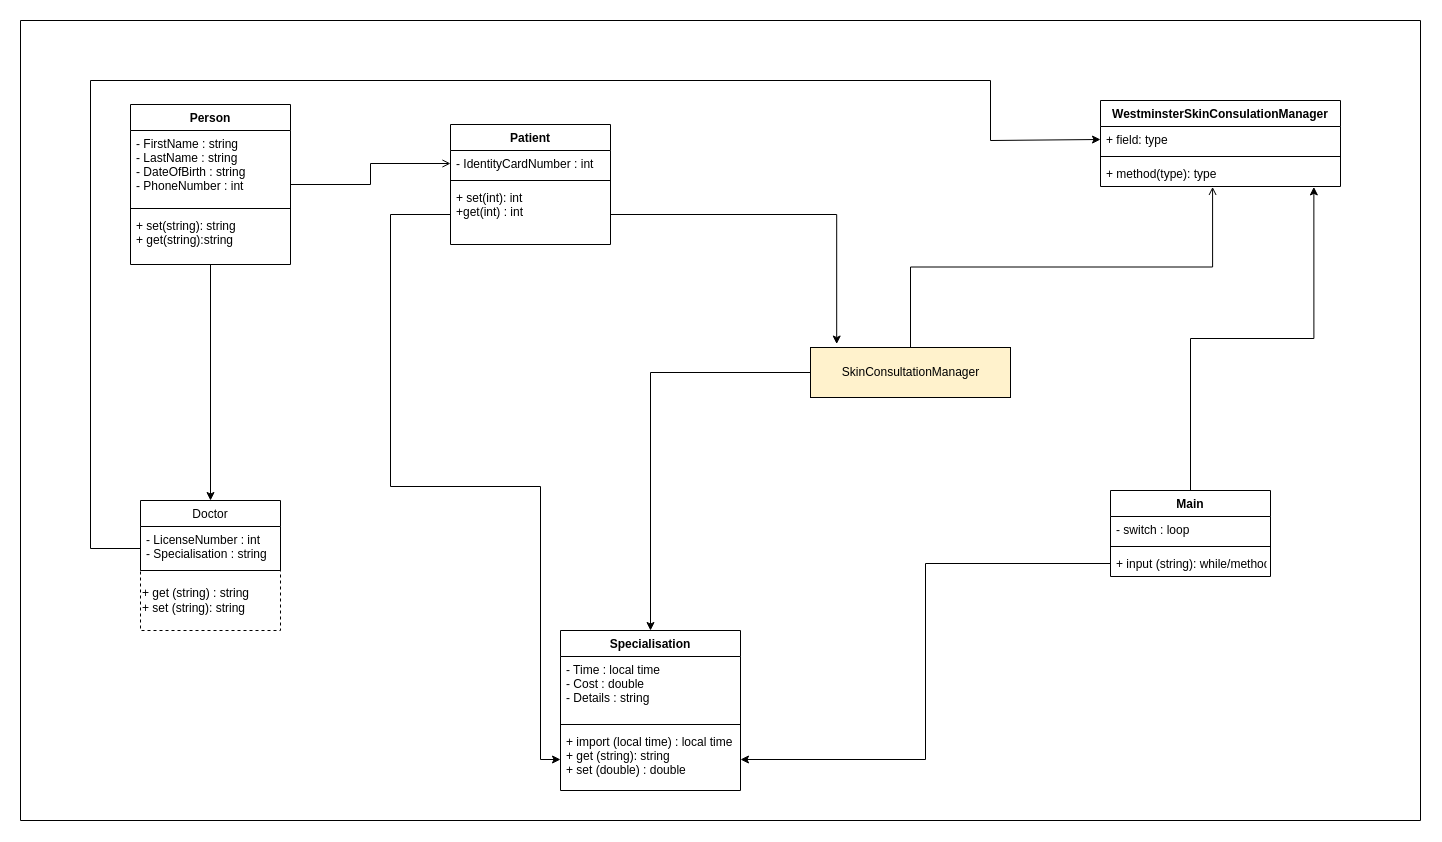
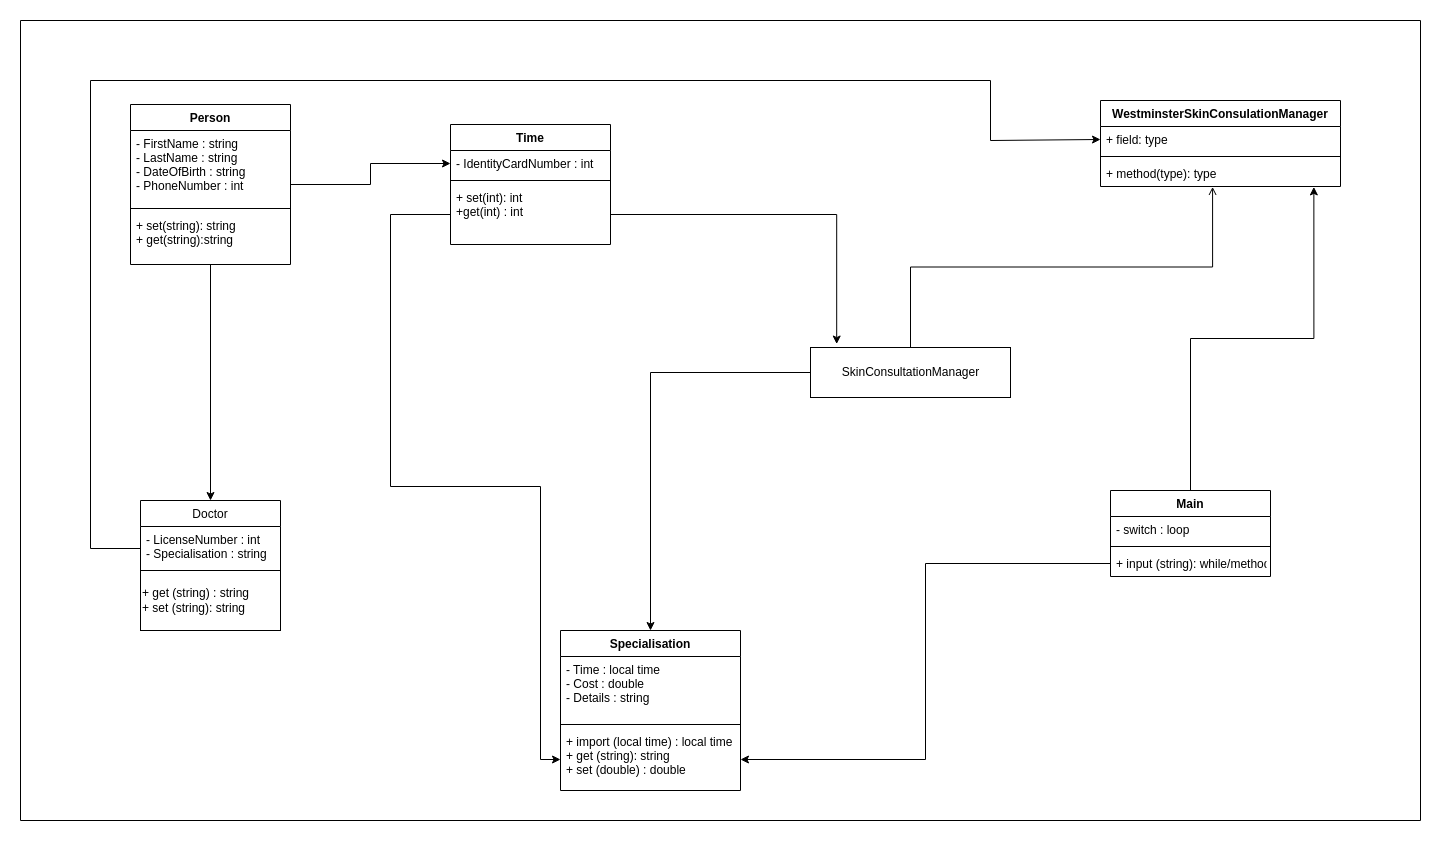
  <mxCell id="0" />
  <mxCell id="1" parent="0" />
- <mxCell id="2" value="Patient" style="swimlane;fontStyle=1;align=center;verticalAlign=top;childLayout=stackLayout;horizontal=1;startSize=26;horizontalStack=0;resizeParent=1;resizeParentMax=0;resizeLast=0;collapsible=1;marginBottom=0;" vertex="1" parent="1"><mxGeometry x="450" y="124" width="160" height="120" as="geometry" /></mxCell>
+ <mxCell id="2" value="Time" style="swimlane;fontStyle=1;align=center;verticalAlign=top;childLayout=stackLayout;horizontal=1;startSize=26;horizontalStack=0;resizeParent=1;resizeParentMax=0;resizeLast=0;collapsible=1;marginBottom=0;" vertex="1" parent="1"><mxGeometry x="450" y="124" width="160" height="120" as="geometry" /></mxCell>
  <mxCell id="3" value="- IdentityCardNumber : int" style="text;strokeColor=none;fillColor=none;align=left;verticalAlign=top;spacingLeft=4;spacingRight=4;overflow=hidden;rotatable=0;points=[[0,0.5],[1,0.5]];portConstraint=eastwest;" vertex="1" parent="2"><mxGeometry y="26" width="160" height="26" as="geometry" /></mxCell>
  <mxCell id="4" value="" style="line;strokeWidth=1;fillColor=none;align=left;verticalAlign=middle;spacingTop=-1;spacingLeft=3;spacingRight=3;rotatable=0;labelPosition=right;points=[];portConstraint=eastwest;strokeColor=inherit;" vertex="1" parent="2"><mxGeometry y="52" width="160" height="8" as="geometry" /></mxCell>
  <mxCell id="5" value="+ set(int): int&#10;+get(int) : int" style="text;strokeColor=none;fillColor=none;align=left;verticalAlign=top;spacingLeft=4;spacingRight=4;overflow=hidden;rotatable=0;points=[[0,0.5],[1,0.5]];portConstraint=eastwest;" vertex="1" parent="2"><mxGeometry y="60" width="160" height="60" as="geometry" /></mxCell>
  <mxCell id="6" value="Doctor" style="swimlane;fontStyle=0;childLayout=stackLayout;horizontal=1;startSize=26;fillColor=none;horizontalStack=0;resizeParent=1;resizeParentMax=0;resizeLast=0;collapsible=1;marginBottom=0;" vertex="1" parent="1"><mxGeometry x="140" y="500" width="140" height="70" as="geometry" /></mxCell>
  <mxCell id="7" value="- LicenseNumber : int&#10;- Specialisation : string" style="text;strokeColor=none;fillColor=none;align=left;verticalAlign=top;spacingLeft=4;spacingRight=4;overflow=hidden;rotatable=0;points=[[0,0.5],[1,0.5]];portConstraint=eastwest;" vertex="1" parent="6"><mxGeometry y="26" width="140" height="44" as="geometry" /></mxCell>
  <mxCell id="8" style="edgeStyle=orthogonalEdgeStyle;rounded=0;orthogonalLoop=1;jettySize=auto;html=1;entryX=0.5;entryY=0;entryDx=0;entryDy=0;" edge="1" parent="1" source="10" target="6"><mxGeometry relative="1" as="geometry" /></mxCell>
- <mxCell id="9" style="edgeStyle=orthogonalEdgeStyle;rounded=0;orthogonalLoop=1;jettySize=auto;html=1;entryX=0;entryY=0.5;entryDx=0;entryDy=0;endArrow=open;" edge="1" parent="1" source="10" target="3"><mxGeometry relative="1" as="geometry" /></mxCell>
+ <mxCell id="9" style="edgeStyle=orthogonalEdgeStyle;rounded=0;orthogonalLoop=1;jettySize=auto;html=1;entryX=0;entryY=0.5;entryDx=0;entryDy=0;" edge="1" parent="1" source="10" target="3"><mxGeometry relative="1" as="geometry" /></mxCell>
  <mxCell id="10" value="Person" style="swimlane;fontStyle=1;align=center;verticalAlign=top;childLayout=stackLayout;horizontal=1;startSize=26;horizontalStack=0;resizeParent=1;resizeParentMax=0;resizeLast=0;collapsible=1;marginBottom=0;" vertex="1" parent="1"><mxGeometry x="130" y="104" width="160" height="160" as="geometry" /></mxCell>
  <mxCell id="11" value="- FirstName : string&#10;- LastName : string&#10;- DateOfBirth : string&#10;- PhoneNumber : int" style="text;strokeColor=none;fillColor=none;align=left;verticalAlign=top;spacingLeft=4;spacingRight=4;overflow=hidden;rotatable=0;points=[[0,0.5],[1,0.5]];portConstraint=eastwest;" vertex="1" parent="10"><mxGeometry y="26" width="160" height="74" as="geometry" /></mxCell>
  <mxCell id="12" value="" style="line;strokeWidth=1;fillColor=none;align=left;verticalAlign=middle;spacingTop=-1;spacingLeft=3;spacingRight=3;rotatable=0;labelPosition=right;points=[];portConstraint=eastwest;strokeColor=inherit;" vertex="1" parent="10"><mxGeometry y="100" width="160" height="8" as="geometry" /></mxCell>
  <mxCell id="13" value="+ set(string): string&#10;+ get(string):string" style="text;strokeColor=none;fillColor=none;align=left;verticalAlign=top;spacingLeft=4;spacingRight=4;overflow=hidden;rotatable=0;points=[[0,0.5],[1,0.5]];portConstraint=eastwest;" vertex="1" parent="10"><mxGeometry y="108" width="160" height="52" as="geometry" /></mxCell>
  <mxCell id="14" style="edgeStyle=orthogonalEdgeStyle;rounded=0;orthogonalLoop=1;jettySize=auto;html=1;entryX=0.467;entryY=1.016;entryDx=0;entryDy=0;entryPerimeter=0;endArrow=open;" edge="1" parent="1" source="16" target="29"><mxGeometry relative="1" as="geometry" /></mxCell>
  <mxCell id="15" style="edgeStyle=orthogonalEdgeStyle;rounded=0;orthogonalLoop=1;jettySize=auto;html=1;" edge="1" parent="1" source="16" target="17"><mxGeometry relative="1" as="geometry" /></mxCell>
- <mxCell id="16" value="SkinConsultationManager" style="html=1;fillColor=#fff2cc;" vertex="1" parent="1"><mxGeometry x="810" y="347" width="200" height="50" as="geometry" /></mxCell>
+ <mxCell id="16" value="SkinConsultationManager" style="html=1;" vertex="1" parent="1"><mxGeometry x="810" y="347" width="200" height="50" as="geometry" /></mxCell>
  <mxCell id="17" value="Specialisation" style="swimlane;fontStyle=1;align=center;verticalAlign=top;childLayout=stackLayout;horizontal=1;startSize=26;horizontalStack=0;resizeParent=1;resizeParentMax=0;resizeLast=0;collapsible=1;marginBottom=0;" vertex="1" parent="1"><mxGeometry x="560" y="630" width="180" height="160" as="geometry"><mxRectangle x="600" y="507" width="110" height="30" as="alternateBounds" /></mxGeometry></mxCell>
  <mxCell id="18" value="- Time : local time&#10;- Cost : double&#10;- Details : string&#10;" style="text;strokeColor=none;fillColor=none;align=left;verticalAlign=top;spacingLeft=4;spacingRight=4;overflow=hidden;rotatable=0;points=[[0,0.5],[1,0.5]];portConstraint=eastwest;" vertex="1" parent="17"><mxGeometry y="26" width="180" height="64" as="geometry" /></mxCell>
  <mxCell id="19" value="" style="line;strokeWidth=1;fillColor=none;align=left;verticalAlign=middle;spacingTop=-1;spacingLeft=3;spacingRight=3;rotatable=0;labelPosition=right;points=[];portConstraint=eastwest;strokeColor=inherit;" vertex="1" parent="17"><mxGeometry y="90" width="180" height="8" as="geometry" /></mxCell>
  <mxCell id="20" value="+ import (local time) : local time&#10;+ get (string): string&#10;+ set (double) : double" style="text;strokeColor=none;fillColor=none;align=left;verticalAlign=top;spacingLeft=4;spacingRight=4;overflow=hidden;rotatable=0;points=[[0,0.5],[1,0.5]];portConstraint=eastwest;" vertex="1" parent="17"><mxGeometry y="98" width="180" height="62" as="geometry" /></mxCell>
  <mxCell id="21" style="edgeStyle=orthogonalEdgeStyle;rounded=0;orthogonalLoop=1;jettySize=auto;html=1;entryX=0.889;entryY=1.016;entryDx=0;entryDy=0;entryPerimeter=0;" edge="1" parent="1" source="22" target="29"><mxGeometry relative="1" as="geometry" /></mxCell>
  <mxCell id="22" value="Main" style="swimlane;fontStyle=1;align=center;verticalAlign=top;childLayout=stackLayout;horizontal=1;startSize=26;horizontalStack=0;resizeParent=1;resizeParentMax=0;resizeLast=0;collapsible=1;marginBottom=0;" vertex="1" parent="1"><mxGeometry x="1110" y="490" width="160" height="86" as="geometry" /></mxCell>
  <mxCell id="23" value="- switch : loop" style="text;strokeColor=none;fillColor=none;align=left;verticalAlign=top;spacingLeft=4;spacingRight=4;overflow=hidden;rotatable=0;points=[[0,0.5],[1,0.5]];portConstraint=eastwest;" vertex="1" parent="22"><mxGeometry y="26" width="160" height="26" as="geometry" /></mxCell>
  <mxCell id="24" value="" style="line;strokeWidth=1;fillColor=none;align=left;verticalAlign=middle;spacingTop=-1;spacingLeft=3;spacingRight=3;rotatable=0;labelPosition=right;points=[];portConstraint=eastwest;strokeColor=inherit;" vertex="1" parent="22"><mxGeometry y="52" width="160" height="8" as="geometry" /></mxCell>
  <mxCell id="25" value="+ input (string): while/method" style="text;strokeColor=none;fillColor=none;align=left;verticalAlign=top;spacingLeft=4;spacingRight=4;overflow=hidden;rotatable=0;points=[[0,0.5],[1,0.5]];portConstraint=eastwest;" vertex="1" parent="22"><mxGeometry y="60" width="160" height="26" as="geometry" /></mxCell>
  <mxCell id="26" value="WestminsterSkinConsulationManager" style="swimlane;fontStyle=1;align=center;verticalAlign=top;childLayout=stackLayout;horizontal=1;startSize=26;horizontalStack=0;resizeParent=1;resizeParentMax=0;resizeLast=0;collapsible=1;marginBottom=0;" vertex="1" parent="1"><mxGeometry x="1100" y="100" width="240" height="86" as="geometry" /></mxCell>
  <mxCell id="27" value="+ field: type" style="text;strokeColor=none;fillColor=none;align=left;verticalAlign=top;spacingLeft=4;spacingRight=4;overflow=hidden;rotatable=0;points=[[0,0.5],[1,0.5]];portConstraint=eastwest;" vertex="1" parent="26"><mxGeometry y="26" width="240" height="26" as="geometry" /></mxCell>
  <mxCell id="28" value="" style="line;strokeWidth=1;fillColor=none;align=left;verticalAlign=middle;spacingTop=-1;spacingLeft=3;spacingRight=3;rotatable=0;labelPosition=right;points=[];portConstraint=eastwest;strokeColor=inherit;" vertex="1" parent="26"><mxGeometry y="52" width="240" height="8" as="geometry" /></mxCell>
  <mxCell id="29" value="+ method(type): type" style="text;strokeColor=none;fillColor=none;align=left;verticalAlign=top;spacingLeft=4;spacingRight=4;overflow=hidden;rotatable=0;points=[[0,0.5],[1,0.5]];portConstraint=eastwest;" vertex="1" parent="26"><mxGeometry y="60" width="240" height="26" as="geometry" /></mxCell>
- <mxCell id="30" value="+ get (string) : string&lt;br&gt;+ set (string): string" style="html=1;labelBorderColor=none;fillColor=none;align=left;dashed=1;" vertex="1" parent="1"><mxGeometry x="140" y="570" width="140" height="60" as="geometry" /></mxCell>
+ <mxCell id="30" value="+ get (string) : string&lt;br&gt;+ set (string): string" style="html=1;labelBorderColor=none;fillColor=none;align=left;" vertex="1" parent="1"><mxGeometry x="140" y="570" width="140" height="60" as="geometry" /></mxCell>
  <mxCell id="31" style="edgeStyle=orthogonalEdgeStyle;rounded=0;orthogonalLoop=1;jettySize=auto;html=1;entryX=1;entryY=0.5;entryDx=0;entryDy=0;" edge="1" parent="1" source="25" target="20"><mxGeometry relative="1" as="geometry" /></mxCell>
  <mxCell id="32" style="edgeStyle=orthogonalEdgeStyle;rounded=0;orthogonalLoop=1;jettySize=auto;html=1;entryX=0.131;entryY=-0.069;entryDx=0;entryDy=0;entryPerimeter=0;" edge="1" parent="1" source="5" target="16"><mxGeometry relative="1" as="geometry" /></mxCell>
  <mxCell id="33" style="edgeStyle=orthogonalEdgeStyle;rounded=0;orthogonalLoop=1;jettySize=auto;html=1;entryX=0;entryY=0.5;entryDx=0;entryDy=0;" edge="1" parent="1" source="7" target="27"><mxGeometry relative="1" as="geometry"><mxPoint x="1020" y="150" as="targetPoint" /><Array as="points"><mxPoint x="90" y="548" /><mxPoint x="90" y="80" /><mxPoint x="990" y="80" /><mxPoint x="990" y="140" /><mxPoint x="1100" y="140" /></Array></mxGeometry></mxCell>
  <mxCell id="34" style="edgeStyle=orthogonalEdgeStyle;rounded=0;orthogonalLoop=1;jettySize=auto;html=1;entryX=0;entryY=0.5;entryDx=0;entryDy=0;" edge="1" parent="1" source="5" target="20"><mxGeometry relative="1" as="geometry"><Array as="points"><mxPoint x="390" y="214" /><mxPoint x="390" y="486" /><mxPoint x="540" y="486" /><mxPoint x="540" y="759" /></Array></mxGeometry></mxCell>
  <mxCell id="35" value="" style="endArrow=none;html=1;rounded=0;" edge="1" parent="1"><mxGeometry width="50" height="50" relative="1" as="geometry"><mxPoint x="1420" y="20" as="sourcePoint" /><mxPoint x="1420" y="20" as="targetPoint" /><Array as="points"><mxPoint x="20" y="20" /><mxPoint x="20" y="820" /><mxPoint x="1420" y="820" /></Array></mxGeometry></mxCell>
